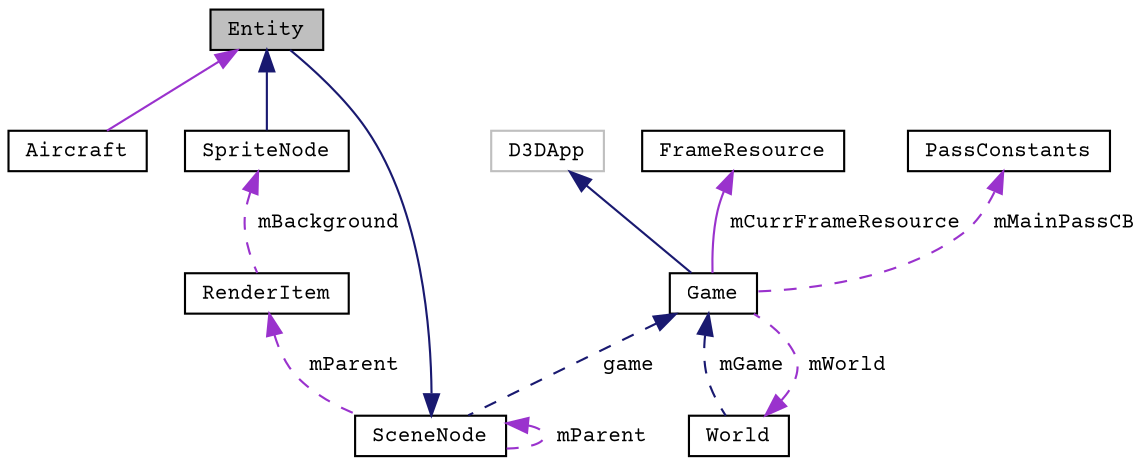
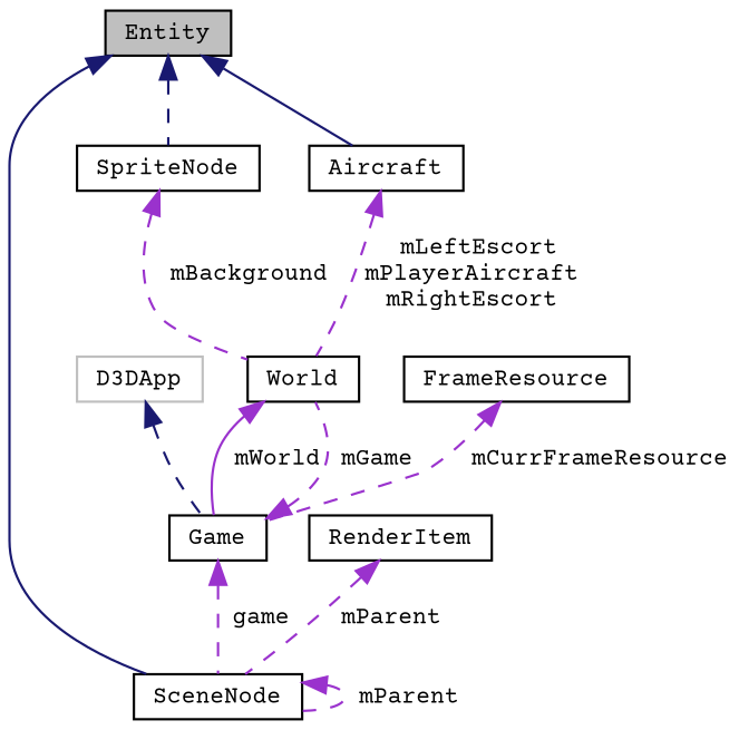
  digraph {
    fontname="Courier Prime"
    node [color=black fillcolor=white fontname="Courier Prime" fontsize=10 shape=record style=filled]
    edge [color=darkorchid3 dir=back fontname="Courier Prime" fontsize=10 labelfontname=Helvetica labelfontsize=10 style=dashed]
    n1 [fillcolor=grey75 fontcolor=black height=0.2 label=Entity width=0.4]
    n2 [height=0.2 label=Aircraft width=0.4]
    n3 [height=0.2 label=SpriteNode width=0.4]
    n4 [height=0.2 label=World width=0.4]
    n5 [height=0.2 label=SceneNode width=0.4]
    n6 [height=0.2 label=Game width=0.4]
    n7 [color=grey75 height=0.2 label=D3DApp width=0.4]
    n8 [height=0.2 label=FrameResource width=0.4]
-   n9 [height=0.2 label=PassConstants width=0.4]
    n10 [height=0.2 label=RenderItem width=0.4]
-   n1 -> n2 [style=solid]
-   n1 -> n3 [color=midnightblue style=solid]
-   n3 -> n10 [label=" mBackground"]
-   n4 -> n6 [label=" mWorld"]
-   n5 -> n1 [color=midnightblue style=solid]
+   n1 -> n2 [color=midnightblue style=solid]
+   n1 -> n3 [color=midnightblue]
+   n2 -> n4 [label=" mLeftEscort\nmPlayerAircraft\nmRightEscort"]
+   n3 -> n4 [label=" mBackground"]
+   n4 -> n6 [label=" mWorld" style=solid]
+   n1 -> n5 [color=midnightblue style=solid]
    n5 -> n5 [label=" mParent"]
-   n6 -> n4 [color=midnightblue label=" mGame"]
-   n6 -> n5 [color=midnightblue label=" game"]
-   n7 -> n6 [color=midnightblue style=solid]
-   n8 -> n6 [label=" mCurrFrameResource" style=solid]
-   n9 -> n6 [label=" mMainPassCB"]
+   n6 -> n4 [label=" mGame"]
+   n6 -> n5 [label=" game"]
+   n7 -> n6 [color=midnightblue]
+   n8 -> n6 [label=" mCurrFrameResource"]
    n10 -> n5 [label=" mParent"]
  }
